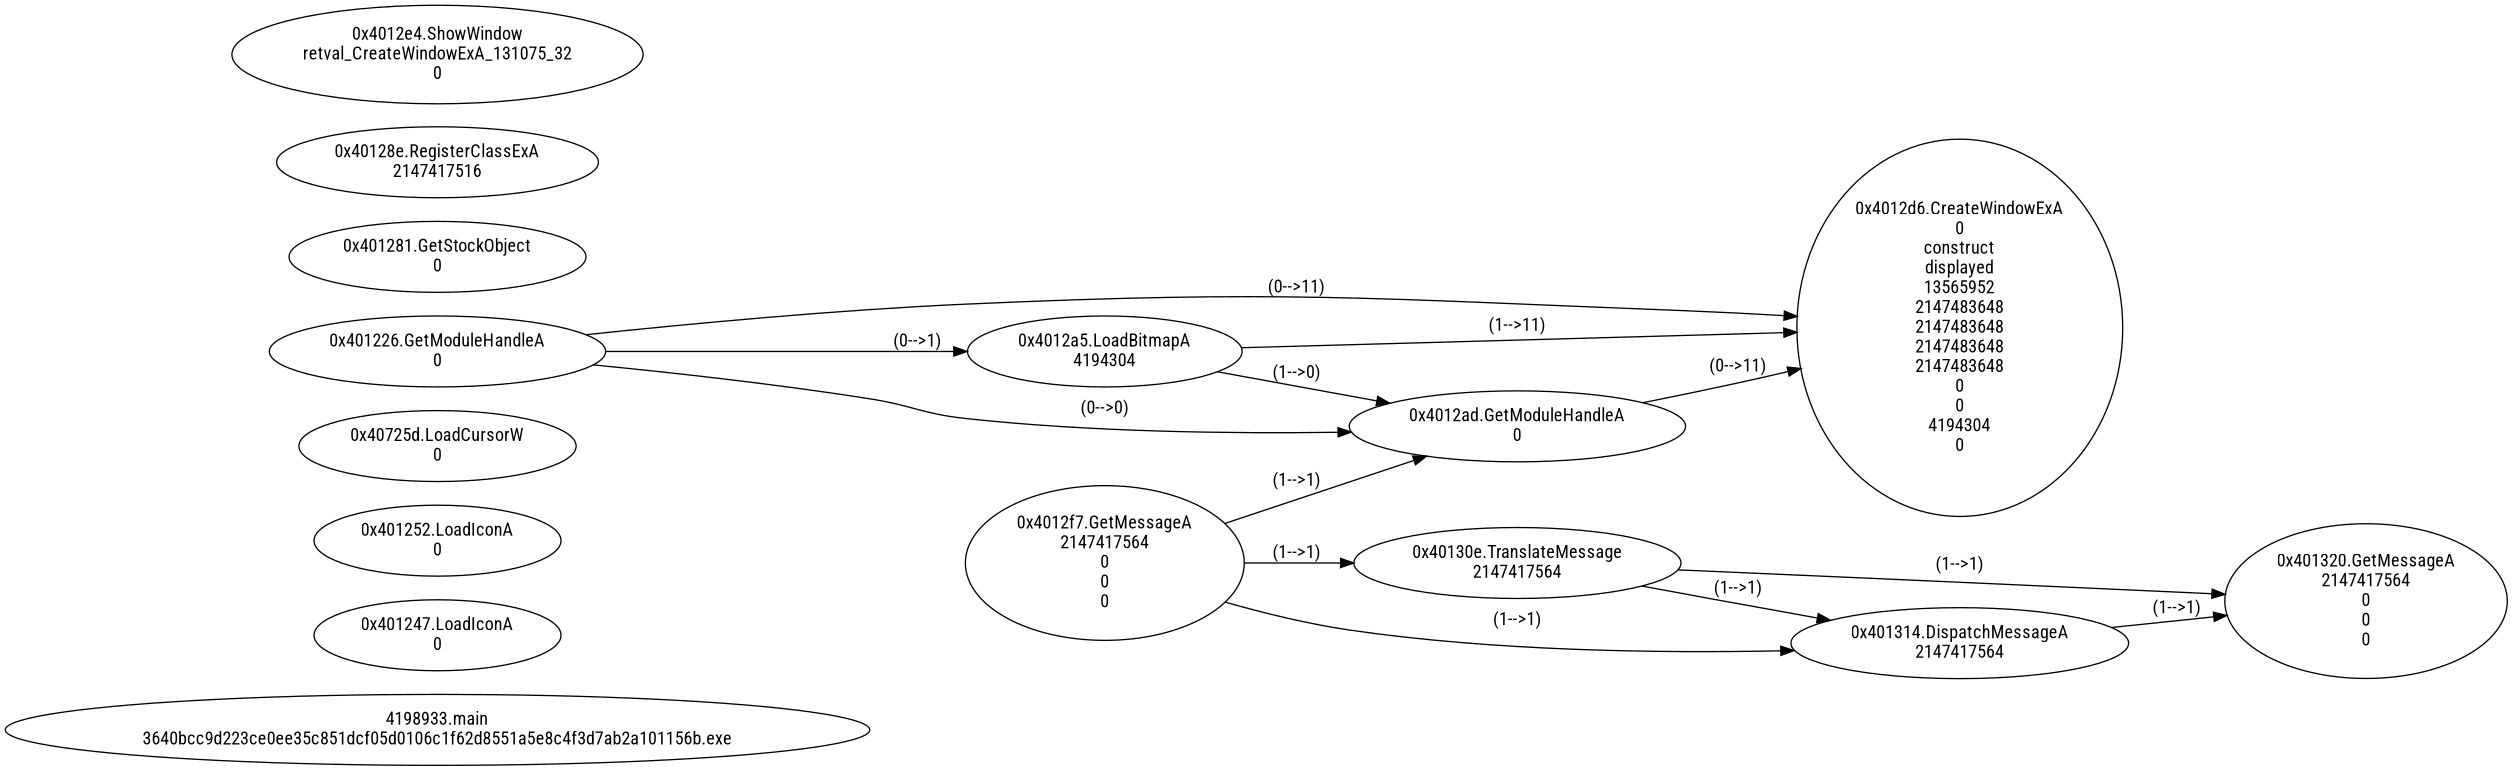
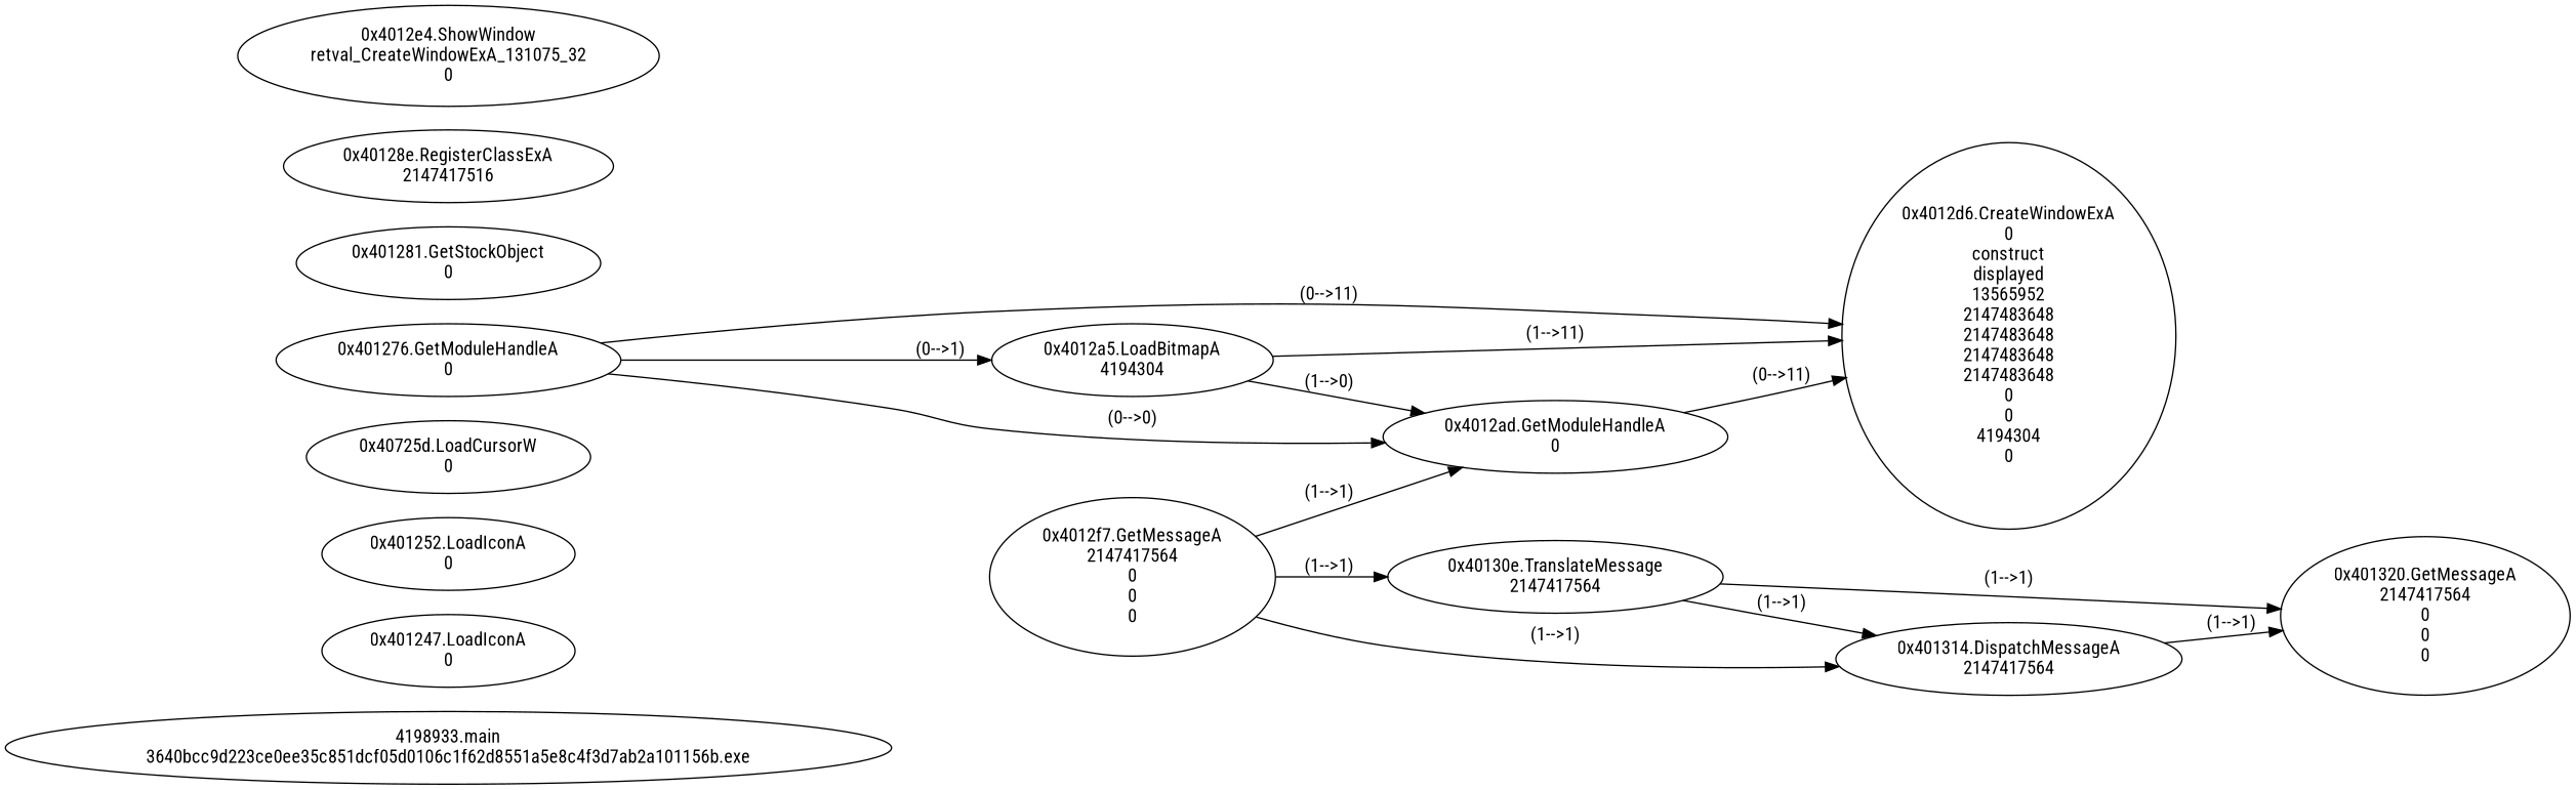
  digraph {
    fontname="Roboto Condensed"
    rankdir=LR
    node [fontname="Roboto Condensed"]
    edge [fontname="Roboto Condensed"]
    n1 [label="4198933.main\n3640bcc9d223ce0ee35c851dcf05d0106c1f62d8551a5e8c4f3d7ab2a101156b.exe"]
    n2 [label="0x401247.LoadIconA\n0\n"]
    n3 [label="0x401252.LoadIconA\n0\n"]
    n4 [label="0x40725d.LoadCursorW\n0\n"]
-   n5 [label="0x401226.GetModuleHandleA\n0"]
+   n5 [label="0x401276.GetModuleHandleA\n0"]
    n6 [label="0x4012a5.LoadBitmapA\n4194304\n"]
    n7 [label="0x4012ad.GetModuleHandleA\n0"]
    n8 [label="0x4012d6.CreateWindowExA\n0\nconstruct\ndisplayed\n13565952\n2147483648\n2147483648\n2147483648\n2147483648\n0\n0\n4194304\n0"]
    n9 [label="0x401281.GetStockObject\n0"]
    n10 [label="0x40128e.RegisterClassExA\n2147417516"]
    n11 [label="0x4012e4.ShowWindow\nretval_CreateWindowExA_131075_32\n0"]
    n12 [label="0x4012f7.GetMessageA\n2147417564\n0\n0\n0"]
    n13 [label="0x40130e.TranslateMessage\n2147417564"]
    n14 [label="0x401314.DispatchMessageA\n2147417564"]
    n15 [label="0x401320.GetMessageA\n2147417564\n0\n0\n0"]
    n5 -> n6 [label="(0-->1)"]
    n5 -> n7 [label="(0-->0)"]
    n5 -> n8 [label="(0-->11)"]
    n6 -> n7 [label="(1-->0)"]
    n6 -> n8 [label="(1-->11)"]
    n7 -> n8 [label="(0-->11)"]
    n12 -> n7 [label="(1-->1)"]
    n12 -> n13 [label="(1-->1)"]
    n12 -> n14 [label="(1-->1)"]
    n13 -> n14 [label="(1-->1)"]
    n13 -> n15 [label="(1-->1)"]
    n14 -> n15 [label="(1-->1)"]
  }
